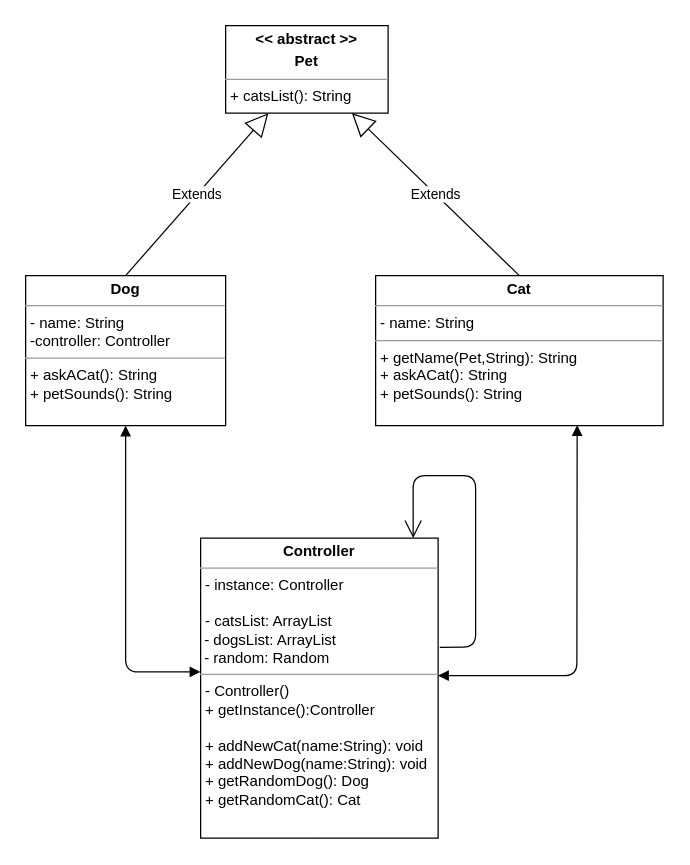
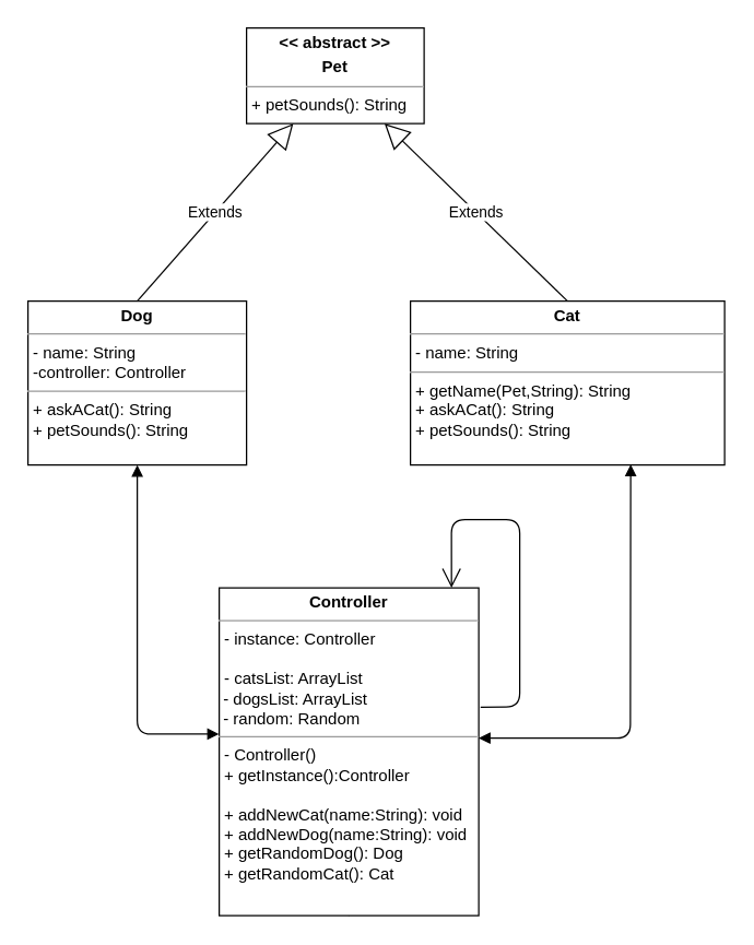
  <mxCell id="0" />
  <mxCell id="1" parent="0" />
  <mxCell id="2" value="&lt;p style=&quot;margin: 0px ; margin-top: 4px ; text-align: center&quot;&gt;&lt;b&gt;Cat&lt;/b&gt;&lt;/p&gt;&lt;hr size=&quot;1&quot;&gt;&lt;p style=&quot;margin: 0px ; margin-left: 4px&quot;&gt;- name: String&lt;/p&gt;&lt;hr size=&quot;1&quot;&gt;&lt;p style=&quot;margin: 0px ; margin-left: 4px&quot;&gt;&lt;span&gt;+ getName(Pet,String): String&lt;/span&gt;&lt;br&gt;&lt;/p&gt;&lt;p style=&quot;margin: 0px ; margin-left: 4px&quot;&gt;+ askACat(): String&lt;br&gt;&lt;/p&gt;&lt;p style=&quot;margin: 0px ; margin-left: 4px&quot;&gt;+ petSounds(): String&lt;br&gt;&lt;/p&gt;" style="verticalAlign=top;align=left;overflow=fill;fontSize=12;fontFamily=Helvetica;html=1;" parent="1" vertex="1"><mxGeometry x="300" y="220" width="230" height="120" as="geometry" /></mxCell>
  <mxCell id="3" style="edgeStyle=none;html=1;exitX=0.5;exitY=1;exitDx=0;exitDy=0;" parent="1" source="4" edge="1"><mxGeometry relative="1" as="geometry"><mxPoint x="255" y="660" as="targetPoint" /></mxGeometry></mxCell>
  <mxCell id="4" value="&lt;p style=&quot;margin: 0px ; margin-top: 4px ; text-align: center&quot;&gt;&lt;b&gt;Controller&lt;/b&gt;&lt;br&gt;&lt;/p&gt;&lt;hr size=&quot;1&quot;&gt;&lt;p style=&quot;margin: 0px ; margin-left: 4px&quot;&gt;- instance: Controller&lt;/p&gt;&lt;p style=&quot;margin: 0px ; margin-left: 4px&quot;&gt;&lt;u&gt;&lt;br&gt;&lt;/u&gt;&lt;/p&gt;&lt;p style=&quot;margin: 0px ; margin-left: 4px&quot;&gt;- catsList: ArrayList&lt;/p&gt;&amp;nbsp;- dogsList: ArrayList&lt;br&gt;&amp;nbsp;- random: Random&lt;br&gt;&lt;hr size=&quot;1&quot;&gt;&lt;p style=&quot;margin: 0px ; margin-left: 4px&quot;&gt;- Controller()&lt;/p&gt;&lt;p style=&quot;margin: 0px ; margin-left: 4px&quot;&gt;+ getInstance():Controller&lt;/p&gt;&lt;p style=&quot;margin: 0px ; margin-left: 4px&quot;&gt;&lt;br&gt;&lt;/p&gt;&lt;p style=&quot;margin: 0px ; margin-left: 4px&quot;&gt;+ addNewCat(name:String): void&lt;/p&gt;&lt;p style=&quot;margin: 0px ; margin-left: 4px&quot;&gt;+ addNewDog(name:String): void&lt;br&gt;&lt;/p&gt;&lt;p style=&quot;margin: 0px ; margin-left: 4px&quot;&gt;+ getRandomDog(): Dog&lt;br&gt;&lt;/p&gt;&lt;p style=&quot;margin: 0px ; margin-left: 4px&quot;&gt;+ getRandomCat(): Cat&lt;/p&gt;&lt;p style=&quot;margin: 0px ; margin-left: 4px&quot;&gt;&lt;br&gt;&lt;/p&gt;" style="verticalAlign=top;align=left;overflow=fill;fontSize=12;fontFamily=Helvetica;html=1;" parent="1" vertex="1"><mxGeometry x="160" y="430" width="190" height="240" as="geometry" /></mxCell>
  <mxCell id="5" value="&lt;p style=&quot;margin: 0px ; margin-top: 4px ; text-align: center&quot;&gt;&lt;b&gt;Dog&lt;/b&gt;&lt;/p&gt;&lt;hr size=&quot;1&quot;&gt;&lt;p style=&quot;margin: 0px ; margin-left: 4px&quot;&gt;- name: String&lt;/p&gt;&lt;p style=&quot;margin: 0px ; margin-left: 4px&quot;&gt;-controller: Controller&lt;/p&gt;&lt;hr size=&quot;1&quot;&gt;&lt;p style=&quot;margin: 0px ; margin-left: 4px&quot;&gt;&lt;span&gt;+ askACat(): String&lt;/span&gt;&lt;br&gt;&lt;/p&gt;&lt;p style=&quot;margin: 0px ; margin-left: 4px&quot;&gt;+ petSounds(): String&lt;/p&gt;" style="verticalAlign=top;align=left;overflow=fill;fontSize=12;fontFamily=Helvetica;html=1;" parent="1" vertex="1"><mxGeometry x="20" y="220" width="160" height="120" as="geometry" /></mxCell>
- <mxCell id="6" value="&lt;p style=&quot;margin: 0px ; margin-top: 4px ; text-align: center&quot;&gt;&lt;b&gt;&amp;lt;&amp;lt; abstract &amp;gt;&amp;gt;&lt;/b&gt;&lt;/p&gt;&lt;p style=&quot;margin: 0px ; margin-top: 4px ; text-align: center&quot;&gt;&lt;b&gt;Pet&lt;/b&gt;&lt;/p&gt;&lt;hr size=&quot;1&quot;&gt;&lt;p style=&quot;margin: 0px ; margin-left: 4px&quot;&gt;&lt;span&gt;+ catsList(): String&lt;/span&gt;&lt;br&gt;&lt;/p&gt;" style="verticalAlign=top;align=left;overflow=fill;fontSize=12;fontFamily=Helvetica;html=1;" parent="1" vertex="1"><mxGeometry x="180" y="20" width="130" height="70" as="geometry" /></mxCell>
+ <mxCell id="6" value="&lt;p style=&quot;margin: 0px ; margin-top: 4px ; text-align: center&quot;&gt;&lt;b&gt;&amp;lt;&amp;lt; abstract &amp;gt;&amp;gt;&lt;/b&gt;&lt;/p&gt;&lt;p style=&quot;margin: 0px ; margin-top: 4px ; text-align: center&quot;&gt;&lt;b&gt;Pet&lt;/b&gt;&lt;/p&gt;&lt;hr size=&quot;1&quot;&gt;&lt;p style=&quot;margin: 0px ; margin-left: 4px&quot;&gt;&lt;span&gt;+ petSounds(): String&lt;/span&gt;&lt;br&gt;&lt;/p&gt;" style="verticalAlign=top;align=left;overflow=fill;fontSize=12;fontFamily=Helvetica;html=1;" parent="1" vertex="1"><mxGeometry x="180" y="20" width="130" height="70" as="geometry" /></mxCell>
  <mxCell id="7" value="Extends" style="endArrow=block;endSize=16;endFill=0;html=1;exitX=0.5;exitY=0;exitDx=0;exitDy=0;" parent="1" source="2" target="6" edge="1"><mxGeometry width="160" relative="1" as="geometry"><mxPoint x="320" y="70" as="sourcePoint" /><mxPoint x="240" y="90" as="targetPoint" /></mxGeometry></mxCell>
  <mxCell id="8" value="Extends" style="endArrow=block;endSize=16;endFill=0;html=1;exitX=0.5;exitY=0;exitDx=0;exitDy=0;" parent="1" source="5" target="6" edge="1"><mxGeometry width="160" relative="1" as="geometry"><mxPoint x="-20" y="90" as="sourcePoint" /><mxPoint x="140" y="90" as="targetPoint" /></mxGeometry></mxCell>
  <mxCell id="9" value="" style="endArrow=open;endFill=1;endSize=12;html=1;exitX=1.007;exitY=0.364;exitDx=0;exitDy=0;exitPerimeter=0;entryX=0.895;entryY=0;entryDx=0;entryDy=0;entryPerimeter=0;" parent="1" source="4" target="4" edge="1"><mxGeometry width="160" relative="1" as="geometry"><mxPoint x="150" y="420" as="sourcePoint" /><mxPoint x="270" y="380" as="targetPoint" /><Array as="points"><mxPoint x="380" y="517" /><mxPoint x="380" y="380" /><mxPoint x="330" y="380" /></Array></mxGeometry></mxCell>
  <mxCell id="10" value="" style="endArrow=block;startArrow=block;endFill=1;startFill=1;html=1;entryX=0.5;entryY=1;entryDx=0;entryDy=0;exitX=-0.001;exitY=0.446;exitDx=0;exitDy=0;exitPerimeter=0;" parent="1" source="4" target="5" edge="1"><mxGeometry width="160" relative="1" as="geometry"><mxPoint x="100" y="570" as="sourcePoint" /><mxPoint x="140" y="370" as="targetPoint" /><Array as="points"><mxPoint x="100" y="537" /></Array></mxGeometry></mxCell>
  <mxCell id="11" value="" style="endArrow=block;startArrow=block;endFill=1;startFill=1;html=1;entryX=0.701;entryY=0.997;entryDx=0;entryDy=0;entryPerimeter=0;" parent="1" target="2" edge="1"><mxGeometry width="160" relative="1" as="geometry"><mxPoint x="350" y="540" as="sourcePoint" /><mxPoint x="110" y="350" as="targetPoint" /><Array as="points"><mxPoint x="461" y="540" /></Array></mxGeometry></mxCell>
